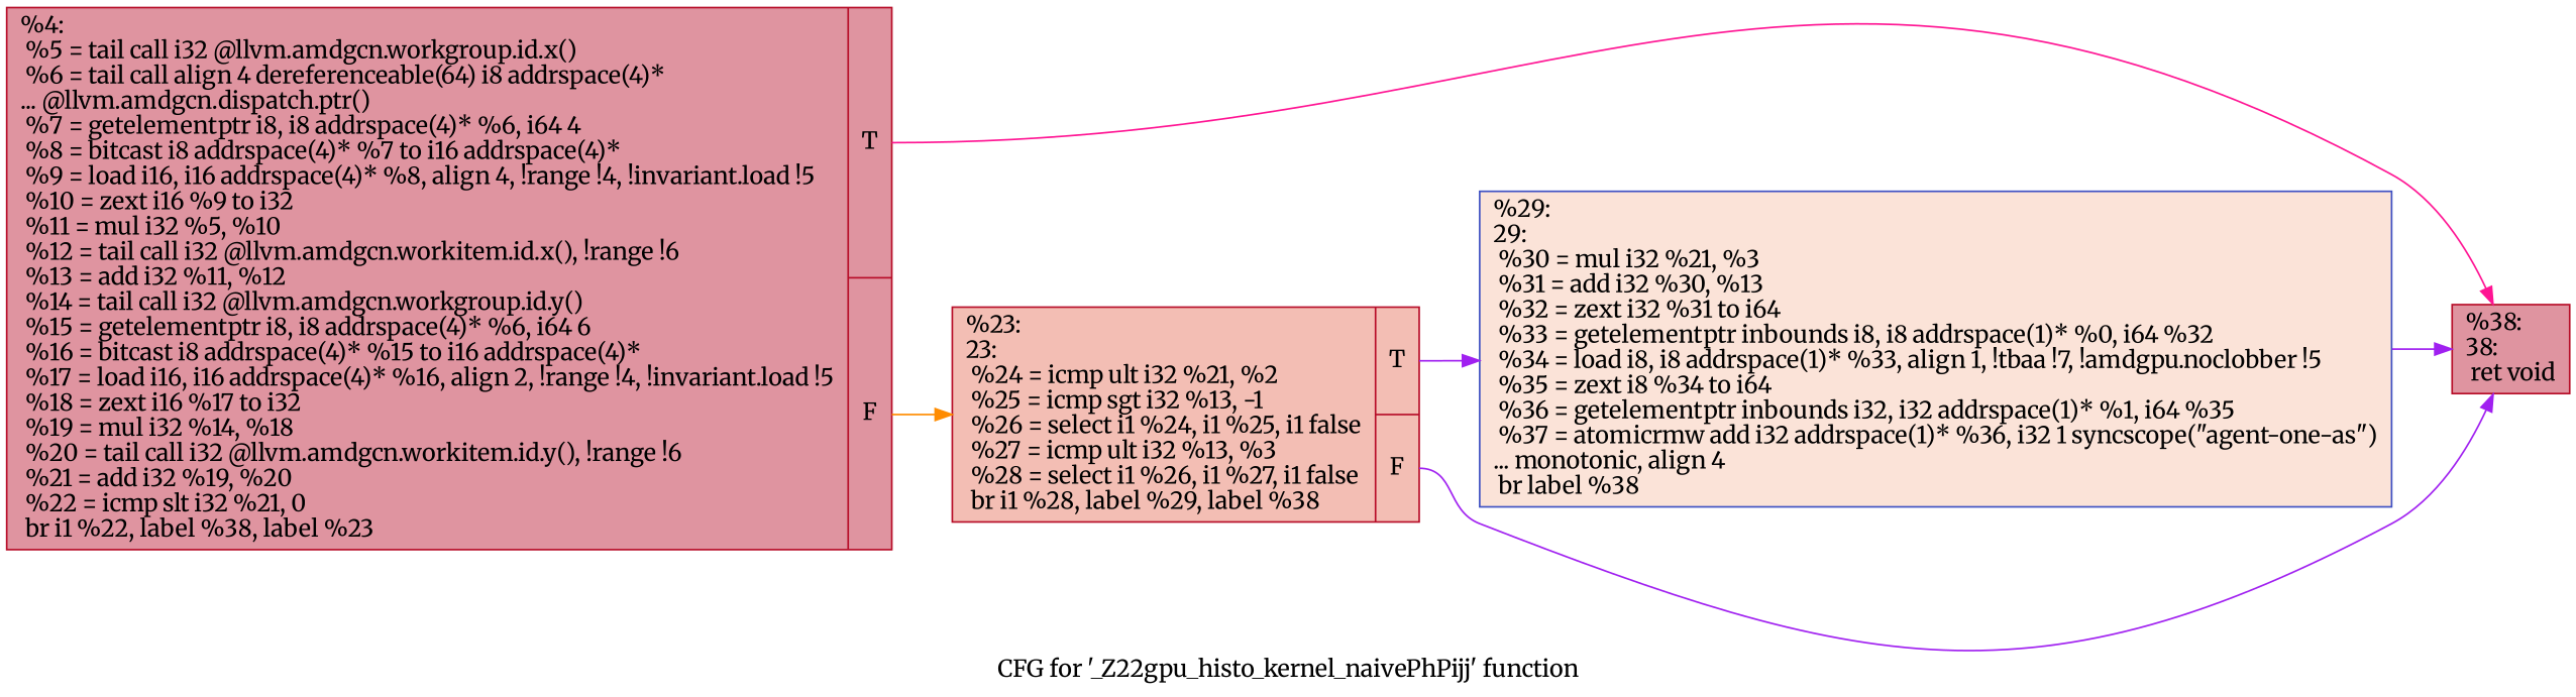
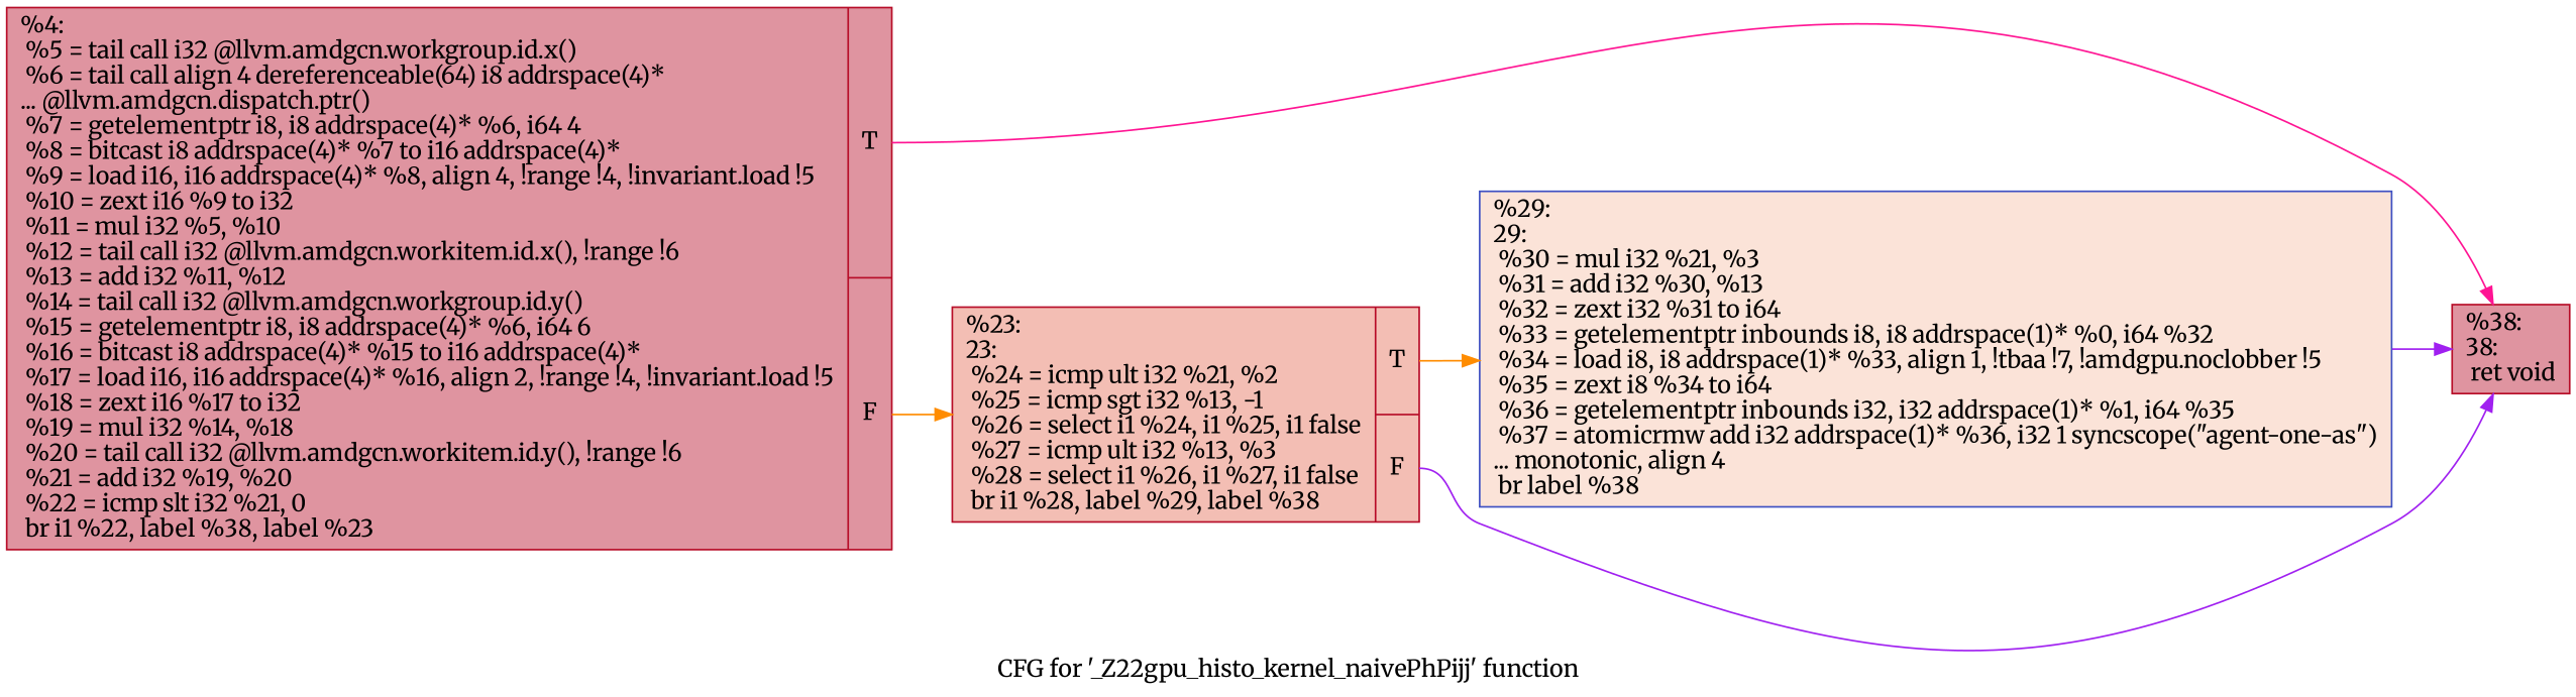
  digraph {
    label="CFG for '_Z22gpu_histo_kernel_naivePhPijj' function"
    rankdir=LR
    fontname=Merriweather
    node [color="#b70d28ff" fillcolor="#b70d2870" shape=record style=filled fontname=Merriweather]
    edge [tailport=s0 color=darkorange fontname=Merriweather]
    n1 [label="{%4:\l  %5 = tail call i32 @llvm.amdgcn.workgroup.id.x()\l  %6 = tail call align 4 dereferenceable(64) i8 addrspace(4)*\l... @llvm.amdgcn.dispatch.ptr()\l  %7 = getelementptr i8, i8 addrspace(4)* %6, i64 4\l  %8 = bitcast i8 addrspace(4)* %7 to i16 addrspace(4)*\l  %9 = load i16, i16 addrspace(4)* %8, align 4, !range !4, !invariant.load !5\l  %10 = zext i16 %9 to i32\l  %11 = mul i32 %5, %10\l  %12 = tail call i32 @llvm.amdgcn.workitem.id.x(), !range !6\l  %13 = add i32 %11, %12\l  %14 = tail call i32 @llvm.amdgcn.workgroup.id.y()\l  %15 = getelementptr i8, i8 addrspace(4)* %6, i64 6\l  %16 = bitcast i8 addrspace(4)* %15 to i16 addrspace(4)*\l  %17 = load i16, i16 addrspace(4)* %16, align 2, !range !4, !invariant.load !5\l  %18 = zext i16 %17 to i32\l  %19 = mul i32 %14, %18\l  %20 = tail call i32 @llvm.amdgcn.workitem.id.y(), !range !6\l  %21 = add i32 %19, %20\l  %22 = icmp slt i32 %21, 0\l  br i1 %22, label %38, label %23\l|{<s0>T|<s1>F}}"]
    n2 [label="{%38:\l38:                                               \l  ret void\l}"]
    n3 [fillcolor="#e36c5570" label="{%23:\l23:                                               \l  %24 = icmp ult i32 %21, %2\l  %25 = icmp sgt i32 %13, -1\l  %26 = select i1 %24, i1 %25, i1 false\l  %27 = icmp ult i32 %13, %3\l  %28 = select i1 %26, i1 %27, i1 false\l  br i1 %28, label %29, label %38\l|{<s0>T|<s1>F}}"]
    n4 [color="#3d50c3ff" fillcolor="#f6bfa670" label="{%29:\l29:                                               \l  %30 = mul i32 %21, %3\l  %31 = add i32 %30, %13\l  %32 = zext i32 %31 to i64\l  %33 = getelementptr inbounds i8, i8 addrspace(1)* %0, i64 %32\l  %34 = load i8, i8 addrspace(1)* %33, align 1, !tbaa !7, !amdgpu.noclobber !5\l  %35 = zext i8 %34 to i64\l  %36 = getelementptr inbounds i32, i32 addrspace(1)* %1, i64 %35\l  %37 = atomicrmw add i32 addrspace(1)* %36, i32 1 syncscope(\"agent-one-as\")\l... monotonic, align 4\l  br label %38\l}"]
    n1 -> n2 [color=deeppink]
    n1 -> n3 [tailport=s1]
    n3 -> n2 [tailport=s1 color=purple]
-   n3 -> n4 [color=purple]
+   n3 -> n4
    n4 -> n2 [color=purple tailport=""]
  }
